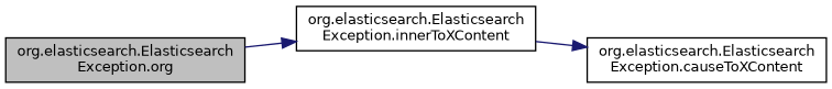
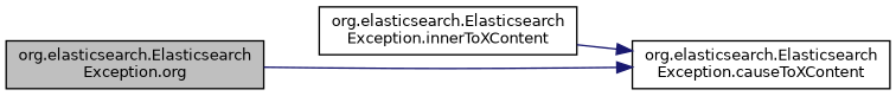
  digraph {
    rankdir=LR
    node [color=black fillcolor=white fontname=Helvetica fontsize=10 shape=record style=filled]
    edge [color=midnightblue fontname=Helvetica fontsize=10 labelfontname=Helvetica labelfontsize=10 style=solid]
    n1 [fillcolor=grey75 fontcolor=black height=0.2 label="org.elasticsearch.Elasticsearch\lException.org" width=0.4]
    n2 [height=0.2 label="org.elasticsearch.Elasticsearch\lException.innerToXContent" width=0.4]
    n3 [height=0.2 label="org.elasticsearch.Elasticsearch\lException.causeToXContent" width=0.4]
-   n1 -> n2
+   n1 -> n3
    n2 -> n3
  }
